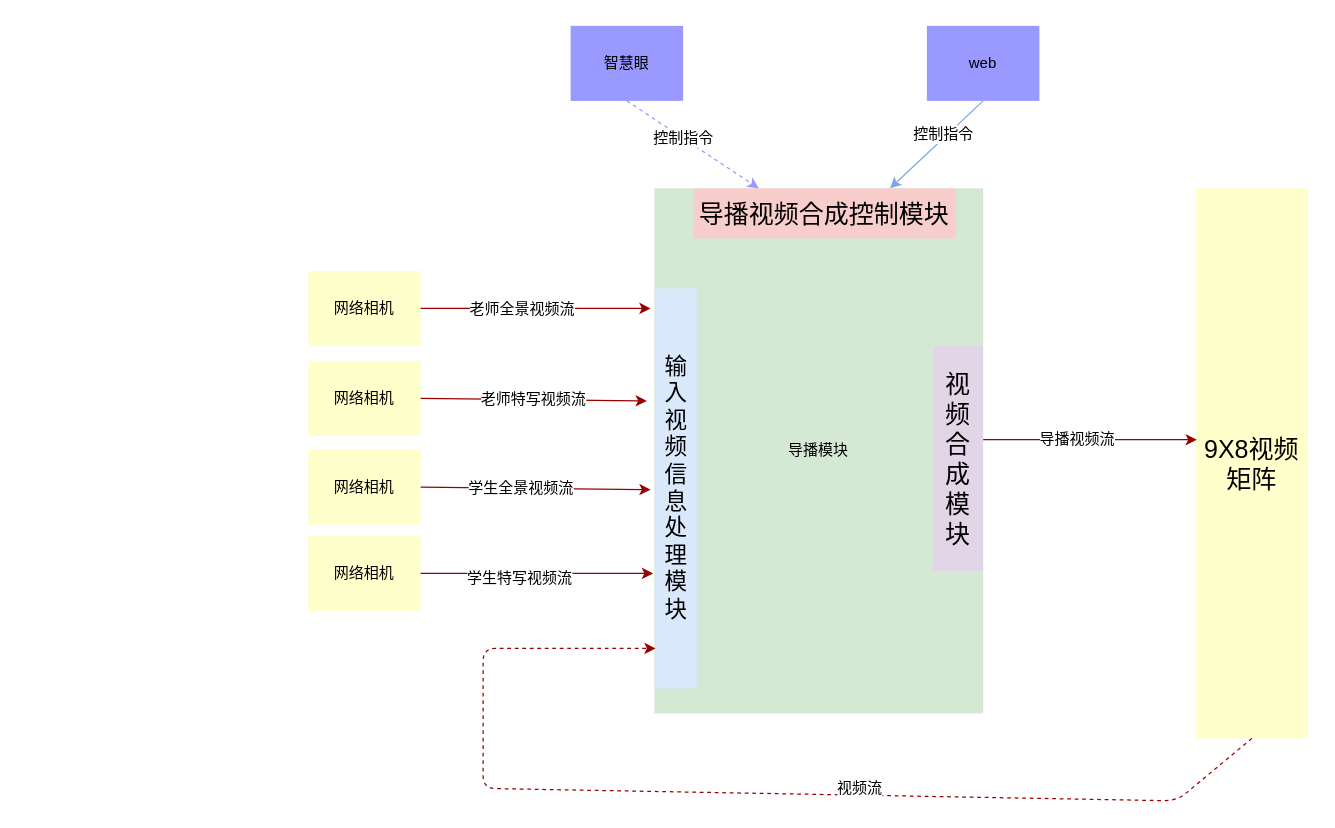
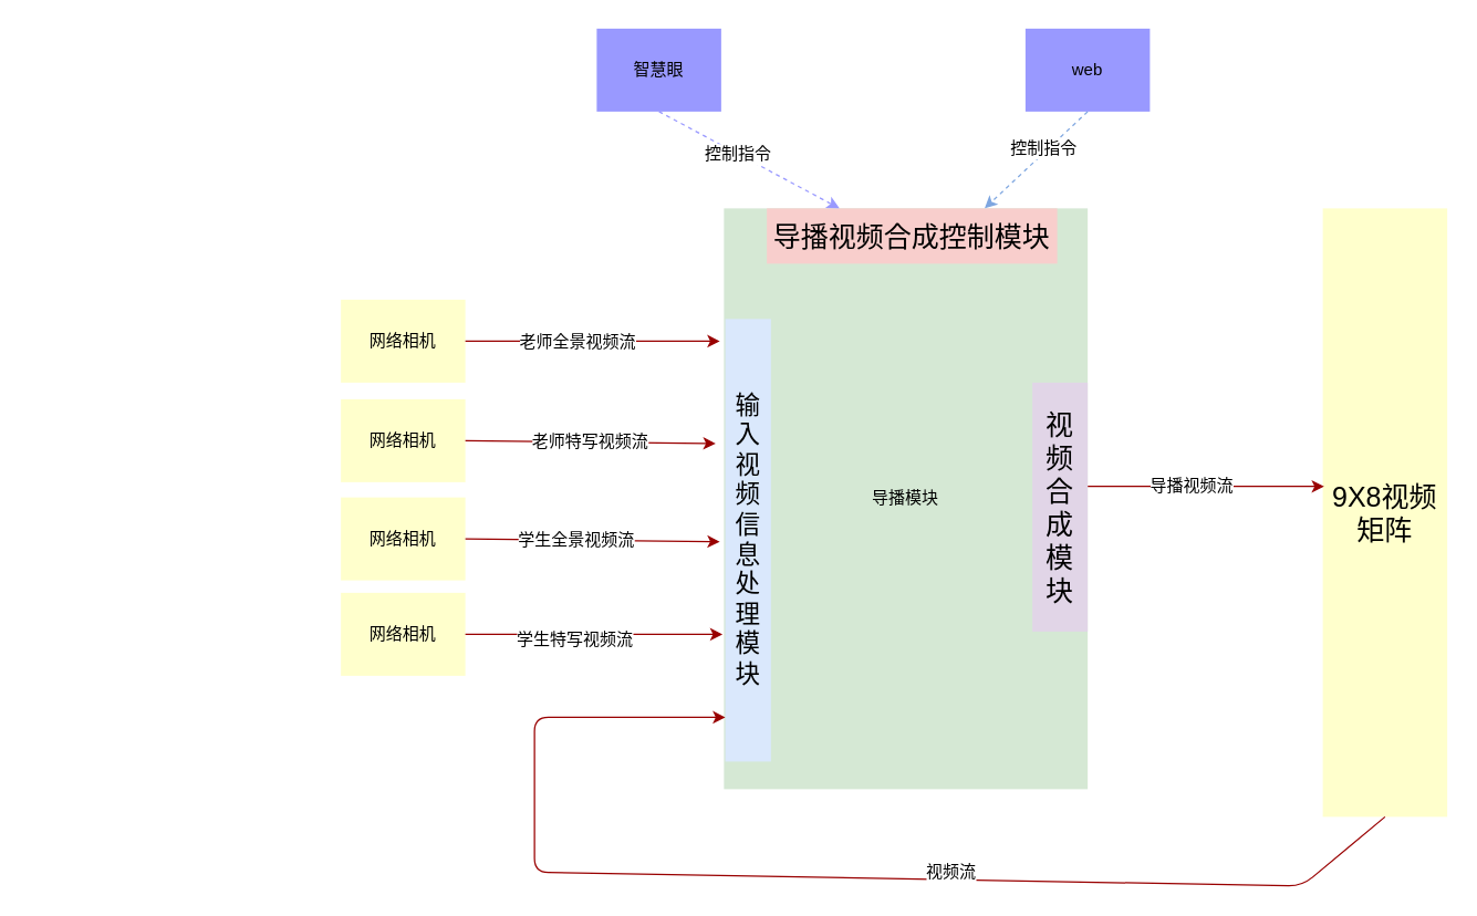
  <mxCell id="0" />
  <mxCell id="1" parent="0" />
  <mxCell id="2" value="导播模块" style="rounded=0;whiteSpace=wrap;strokeColor=none;strokeWidth=2;fillColor=#d5e8d4;fontStyle=0;html=1;" parent="1" vertex="1"><mxGeometry x="523" y="150" width="263" height="420" as="geometry" /></mxCell>
  <mxCell id="3" value="网络相机" style="whiteSpace=wrap;align=center;verticalAlign=middle;fontStyle=0;strokeWidth=3;fillColor=#FFFFCC;strokeColor=none;html=1;" parent="1" vertex="1"><mxGeometry x="246" y="216" width="90" height="60" as="geometry" /></mxCell>
  <mxCell id="4" value="" style="endArrow=classic;exitX=1;exitY=0.5;exitDx=0;exitDy=0;strokeColor=#990000;fontStyle=0;html=1;" parent="1" source="3" edge="1"><mxGeometry width="50" height="50" relative="1" as="geometry"><mxPoint x="246.5" y="807.5" as="sourcePoint" /><mxPoint x="520" y="246" as="targetPoint" /></mxGeometry></mxCell>
  <mxCell id="5" value="老师全景视频流" style="text;html=1;resizable=0;points=[];align=center;verticalAlign=middle;labelBackgroundColor=#ffffff;" parent="4" vertex="1" connectable="0"><mxGeometry x="-0.141" y="-2" relative="1" as="geometry"><mxPoint x="1" y="-2" as="offset" /></mxGeometry></mxCell>
  <mxCell id="6" value="&lt;div style=&quot;font-size: 15px&quot;&gt;&lt;br&gt;&lt;/div&gt;" style="text;html=1;resizable=0;points=[];autosize=1;align=left;verticalAlign=top;spacingTop=-4;" parent="1" vertex="1"><mxGeometry x="20" y="115" width="20" height="20" as="geometry" /></mxCell>
  <mxCell id="7" value="网络相机" style="whiteSpace=wrap;align=center;verticalAlign=middle;fontStyle=0;strokeWidth=3;fillColor=#FFFFCC;strokeColor=none;html=1;" parent="1" vertex="1"><mxGeometry x="246" y="288" width="90" height="60" as="geometry" /></mxCell>
  <mxCell id="8" value="" style="endArrow=classic;entryX=-0.022;entryY=0.269;entryDx=0;entryDy=0;exitX=1;exitY=0.5;exitDx=0;exitDy=0;strokeColor=#990000;entryPerimeter=0;fontStyle=0;html=1;" parent="1" source="7" edge="1"><mxGeometry width="50" height="50" relative="1" as="geometry"><mxPoint x="246.5" y="896.5" as="sourcePoint" /><mxPoint x="517" y="320" as="targetPoint" /></mxGeometry></mxCell>
  <mxCell id="9" value="老师特写视频流" style="text;html=1;resizable=0;points=[];align=center;verticalAlign=middle;labelBackgroundColor=#ffffff;" parent="8" vertex="1" connectable="0"><mxGeometry x="0.216" y="-2" relative="1" as="geometry"><mxPoint x="-20" y="-3" as="offset" /></mxGeometry></mxCell>
  <mxCell id="10" value="网络相机" style="whiteSpace=wrap;align=center;verticalAlign=middle;fontStyle=0;strokeWidth=3;fillColor=#FFFFCC;strokeColor=none;html=1;" parent="1" vertex="1"><mxGeometry x="246" y="359" width="90" height="60" as="geometry" /></mxCell>
  <mxCell id="11" value="" style="endArrow=classic;entryX=-0.011;entryY=0.467;entryDx=0;entryDy=0;exitX=1;exitY=0.5;exitDx=0;exitDy=0;strokeColor=#990000;entryPerimeter=0;fontStyle=0;html=1;" parent="1" source="10" edge="1"><mxGeometry width="50" height="50" relative="1" as="geometry"><mxPoint x="246.5" y="989.5" as="sourcePoint" /><mxPoint x="520" y="391" as="targetPoint" /></mxGeometry></mxCell>
  <mxCell id="12" value="&lt;span style=&quot;font-family: &amp;#34;helvetica&amp;#34; , &amp;#34;arial&amp;#34; , sans-serif ; font-size: 0px ; background-color: rgb(248 , 249 , 250)&quot;&gt;%3CmxGraphModel%3E%3Croot%3E%3CmxCell%20id%3D%220%22%2F%3E%3CmxCell%20id%3D%221%22%20parent%3D%220%22%2F%3E%3CmxCell%20id%3D%222%22%20value%3D%22rtmp%E9%AB%98%E7%A0%81%E7%8E%87%E8%A7%86%E9%A2%91%E6%B5%81%22%20style%3D%22text%3Bhtml%3D1%3Bresizable%3D0%3Bpoints%3D%5B%5D%3Balign%3Dcenter%3BverticalAlign%3Dmiddle%3BlabelBackgroundColor%3D%23ffffff%3B%22%20vertex%3D%221%22%20connectable%3D%220%22%20parent%3D%221%22%3E%3CmxGeometry%20x%3D%229.971%22%20y%3D%22238.215%22%20as%3D%22geometry%22%3E%3CmxPoint%20x%3D%22-20%22%20y%3D%22-3%22%20as%3D%22offset%22%2F%3E%3C%2FmxGeometry%3E%3C%2FmxCell%3E%3C%2Froot%3E%3C%2FmxGraphModel%3E&lt;/span&gt;" style="text;html=1;resizable=0;points=[];align=center;verticalAlign=middle;labelBackgroundColor=#ffffff;" parent="11" vertex="1" connectable="0"><mxGeometry x="-0.119" y="-2" relative="1" as="geometry"><mxPoint as="offset" /></mxGeometry></mxCell>
  <mxCell id="13" value="学生全景视频流" style="text;html=1;resizable=0;points=[];align=center;verticalAlign=middle;labelBackgroundColor=#ffffff;" parent="11" vertex="1" connectable="0"><mxGeometry x="-0.13" relative="1" as="geometry"><mxPoint as="offset" /></mxGeometry></mxCell>
  <mxCell id="14" value="网络相机" style="whiteSpace=wrap;align=center;verticalAlign=middle;fontStyle=0;strokeWidth=3;fillColor=#FFFFCC;strokeColor=none;html=1;" parent="1" vertex="1"><mxGeometry x="246" y="428" width="90" height="60" as="geometry" /></mxCell>
  <mxCell id="15" value="" style="endArrow=classic;exitX=1;exitY=0.5;exitDx=0;exitDy=0;strokeColor=#990000;fontStyle=0;html=1;" parent="1" source="14" edge="1"><mxGeometry width="50" height="50" relative="1" as="geometry"><mxPoint x="246.5" y="1055.5" as="sourcePoint" /><mxPoint x="522" y="458" as="targetPoint" /></mxGeometry></mxCell>
  <mxCell id="16" value="学生特写视频流" style="text;html=1;resizable=0;points=[];align=center;verticalAlign=middle;labelBackgroundColor=#ffffff;" parent="15" vertex="1" connectable="0"><mxGeometry x="-0.161" y="-3" relative="1" as="geometry"><mxPoint as="offset" /></mxGeometry></mxCell>
  <mxCell id="17" value="9X8视频矩阵" style="whiteSpace=wrap;align=center;verticalAlign=middle;fontStyle=0;strokeWidth=3;fillColor=#FFFFCC;strokeColor=none;html=1;fontSize=20;" parent="1" vertex="1"><mxGeometry x="956" y="150" width="90" height="440" as="geometry" /></mxCell>
  <mxCell id="18" value="" style="endArrow=classic;entryX=0.011;entryY=0.457;entryDx=0;entryDy=0;strokeColor=#990000;entryPerimeter=0;fontStyle=0;html=1;" parent="1" target="17" edge="1"><mxGeometry width="50" height="50" relative="1" as="geometry"><mxPoint x="786" y="351" as="sourcePoint" /><mxPoint x="888" y="352" as="targetPoint" /><Array as="points"><mxPoint x="886" y="351" /></Array></mxGeometry></mxCell>
  <mxCell id="19" value="导播视频流" style="text;html=1;resizable=0;points=[];align=center;verticalAlign=middle;labelBackgroundColor=#ffffff;" parent="18" vertex="1" connectable="0"><mxGeometry x="-0.351" y="-2" relative="1" as="geometry"><mxPoint x="19" y="-3" as="offset" /></mxGeometry></mxCell>
- <mxCell id="20" value="" style="endArrow=classic;exitX=0.5;exitY=1;exitDx=0;exitDy=0;strokeColor=#990000;entryX=0;entryY=0.9;entryDx=0;entryDy=0;fontStyle=0;html=1;entryPerimeter=0;dashed=1;" parent="1" source="17" target="22" edge="1"><mxGeometry width="50" height="50" relative="1" as="geometry"><mxPoint x="347" y="539" as="sourcePoint" /><mxPoint x="292" y="559" as="targetPoint" /><Array as="points"><mxPoint x="941" y="640" /><mxPoint x="386" y="630" /><mxPoint x="386" y="518" /></Array></mxGeometry></mxCell>
+ <mxCell id="20" value="" style="endArrow=classic;exitX=0.5;exitY=1;exitDx=0;exitDy=0;strokeColor=#990000;entryX=0;entryY=0.9;entryDx=0;entryDy=0;fontStyle=0;html=1;entryPerimeter=0;" parent="1" source="17" target="22" edge="1"><mxGeometry width="50" height="50" relative="1" as="geometry"><mxPoint x="347" y="539" as="sourcePoint" /><mxPoint x="292" y="559" as="targetPoint" /><Array as="points"><mxPoint x="941" y="640" /><mxPoint x="386" y="630" /><mxPoint x="386" y="518" /></Array></mxGeometry></mxCell>
  <mxCell id="21" value="视频流" style="text;html=1;resizable=0;points=[];align=center;verticalAlign=middle;labelBackgroundColor=#ffffff;" parent="20" vertex="1" connectable="0"><mxGeometry x="0.191" y="-1" relative="1" as="geometry"><mxPoint x="193" y="-1" as="offset" /></mxGeometry></mxCell>
  <mxCell id="22" value="&lt;font style=&quot;font-size: 18px&quot;&gt;输入视频信息处理模块&lt;/font&gt;" style="rounded=0;whiteSpace=wrap;strokeColor=none;strokeWidth=2;dashed=1;fillColor=#dae8fc;fontStyle=0;html=1;" parent="1" vertex="1"><mxGeometry x="524" y="230" width="33" height="320" as="geometry" /></mxCell>
  <mxCell id="23" value="导播视频合成控制模块" style="rounded=0;whiteSpace=wrap;strokeColor=none;strokeWidth=2;fillColor=#f8cecc;fontStyle=0;html=1;fontSize=20;" parent="1" vertex="1"><mxGeometry x="554" y="150" width="210" height="40" as="geometry" /></mxCell>
  <mxCell id="24" value="视频合成模块" style="rounded=0;whiteSpace=wrap;strokeColor=none;strokeWidth=2;fillColor=#e1d5e7;fontStyle=0;html=1;fontSize=20;" parent="1" vertex="1"><mxGeometry x="746" y="276" width="40" height="180" as="geometry" /></mxCell>
- <mxCell id="25" value="智慧眼" style="whiteSpace=wrap;align=center;verticalAlign=middle;fontStyle=0;strokeWidth=3;fillColor=#9999FF;strokeColor=none;html=1;" parent="1" vertex="1"><mxGeometry x="456" y="20" width="90" height="60" as="geometry" /></mxCell>
+ <mxCell id="25" value="智慧眼" style="whiteSpace=wrap;align=center;verticalAlign=middle;fontStyle=0;strokeWidth=3;fillColor=#9999FF;strokeColor=none;html=1;" parent="1" vertex="1"><mxGeometry x="431" y="20" width="90" height="60" as="geometry" /></mxCell>
  <mxCell id="26" value="web" style="whiteSpace=wrap;align=center;verticalAlign=middle;fontStyle=0;strokeWidth=3;fillColor=#9999FF;strokeColor=none;html=1;" parent="1" vertex="1"><mxGeometry x="741" y="20" width="90" height="60" as="geometry" /></mxCell>
  <mxCell id="27" value="" style="endArrow=classic;exitX=0.5;exitY=1;exitDx=0;exitDy=0;strokeColor=#9999FF;fontStyle=0;html=1;entryX=0.25;entryY=0;entryDx=0;entryDy=0;dashed=1;" parent="1" source="25" target="23" edge="1"><mxGeometry width="50" height="50" relative="1" as="geometry"><mxPoint x="346" y="256" as="sourcePoint" /><mxPoint x="530" y="256" as="targetPoint" /></mxGeometry></mxCell>
  <mxCell id="28" value="控制指令" style="text;html=1;resizable=0;points=[];align=center;verticalAlign=middle;labelBackgroundColor=#ffffff;" parent="27" vertex="1" connectable="0"><mxGeometry x="-0.141" y="-2" relative="1" as="geometry"><mxPoint x="1" y="-2" as="offset" /></mxGeometry></mxCell>
- <mxCell id="29" value="" style="endArrow=classic;exitX=0.5;exitY=1;exitDx=0;exitDy=0;strokeColor=#7EA6E0;fontStyle=0;html=1;entryX=0.75;entryY=0;entryDx=0;entryDy=0;" parent="1" source="26" target="23" edge="1"><mxGeometry width="50" height="50" relative="1" as="geometry"><mxPoint x="511" y="90" as="sourcePoint" /><mxPoint x="600" y="160" as="targetPoint" /></mxGeometry></mxCell>
+ <mxCell id="29" value="" style="endArrow=classic;exitX=0.5;exitY=1;exitDx=0;exitDy=0;strokeColor=#7EA6E0;fontStyle=0;html=1;entryX=0.75;entryY=0;entryDx=0;entryDy=0;dashed=1;" parent="1" source="26" target="23" edge="1"><mxGeometry width="50" height="50" relative="1" as="geometry"><mxPoint x="511" y="90" as="sourcePoint" /><mxPoint x="600" y="160" as="targetPoint" /></mxGeometry></mxCell>
  <mxCell id="30" value="控制指令" style="text;html=1;resizable=0;points=[];align=center;verticalAlign=middle;labelBackgroundColor=#ffffff;" parent="29" vertex="1" connectable="0"><mxGeometry x="-0.141" y="-2" relative="1" as="geometry"><mxPoint x="1" y="-2" as="offset" /></mxGeometry></mxCell>
